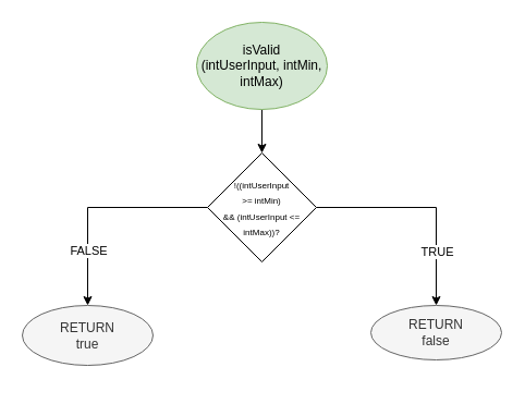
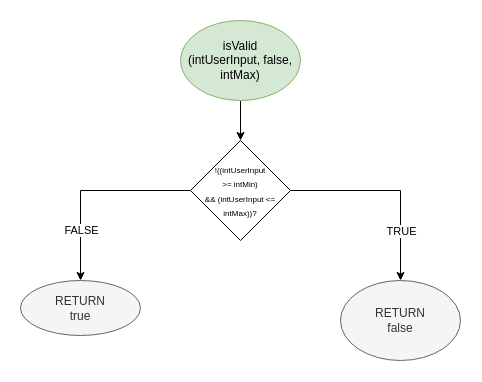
  <mxCell id="0" />
  <mxCell id="1" parent="0" />
  <mxCell id="2" value="" style="edgeStyle=orthogonalEdgeStyle;rounded=0;orthogonalLoop=1;jettySize=auto;html=1;" edge="1" parent="1" source="3" target="8"><mxGeometry relative="1" as="geometry" /></mxCell>
- <mxCell id="3" value="isValid&lt;br&gt;(intUserInput, intMin, intMax)" style="ellipse;whiteSpace=wrap;html=1;fillColor=#d5e8d4;strokeColor=#82b366;" vertex="1" parent="1"><mxGeometry x="180" y="20" width="120" height="80" as="geometry" /></mxCell>
+ <mxCell id="3" value="isValid&lt;br&gt;(intUserInput, false, intMax)" style="ellipse;whiteSpace=wrap;html=1;fillColor=#d5e8d4;strokeColor=#82b366;" vertex="1" parent="1"><mxGeometry x="180" y="20" width="120" height="80" as="geometry" /></mxCell>
  <mxCell id="4" style="edgeStyle=orthogonalEdgeStyle;rounded=0;orthogonalLoop=1;jettySize=auto;html=1;entryX=0.5;entryY=0;entryDx=0;entryDy=0;" edge="1" parent="1" source="8" target="9"><mxGeometry relative="1" as="geometry" /></mxCell>
  <mxCell id="5" value="FALSE" style="edgeLabel;html=1;align=center;verticalAlign=middle;resizable=0;points=[];" vertex="1" connectable="0" parent="4"><mxGeometry x="0.492" relative="1" as="geometry"><mxPoint as="offset" /></mxGeometry></mxCell>
  <mxCell id="6" style="edgeStyle=orthogonalEdgeStyle;rounded=0;orthogonalLoop=1;jettySize=auto;html=1;entryX=0.5;entryY=0;entryDx=0;entryDy=0;" edge="1" parent="1" source="8" target="10"><mxGeometry relative="1" as="geometry" /></mxCell>
  <mxCell id="7" value="TRUE" style="edgeLabel;html=1;align=center;verticalAlign=middle;resizable=0;points=[];" vertex="1" connectable="0" parent="6"><mxGeometry x="0.498" relative="1" as="geometry"><mxPoint as="offset" /></mxGeometry></mxCell>
  <mxCell id="8" value="&lt;font style=&quot;font-size: 8px;&quot;&gt;!((intUserInput&lt;br&gt;&amp;gt;= intMin)&lt;br&gt;&amp;amp;&amp;amp; (intUserInput &amp;lt;= intMax))?&lt;/font&gt;" style="rhombus;whiteSpace=wrap;html=1;" vertex="1" parent="1"><mxGeometry x="190" y="140" width="100" height="100" as="geometry" /></mxCell>
  <mxCell id="9" value="RETURN&lt;br&gt;true" style="ellipse;whiteSpace=wrap;html=1;fillColor=#f5f5f5;fontColor=#333333;strokeColor=#666666;" vertex="1" parent="1"><mxGeometry x="20" y="280" width="120" height="55" as="geometry" /></mxCell>
- <mxCell id="10" value="RETURN&lt;br&gt;false" style="ellipse;whiteSpace=wrap;html=1;fillColor=#f5f5f5;fontColor=#333333;strokeColor=#666666;" vertex="1" parent="1"><mxGeometry x="340" y="280" width="120" height="50" as="geometry" /></mxCell>
+ <mxCell id="10" value="RETURN&lt;br&gt;false" style="ellipse;whiteSpace=wrap;html=1;fillColor=#f5f5f5;fontColor=#333333;strokeColor=#666666;" vertex="1" parent="1"><mxGeometry x="340" y="280" width="120" height="80" as="geometry" /></mxCell>
